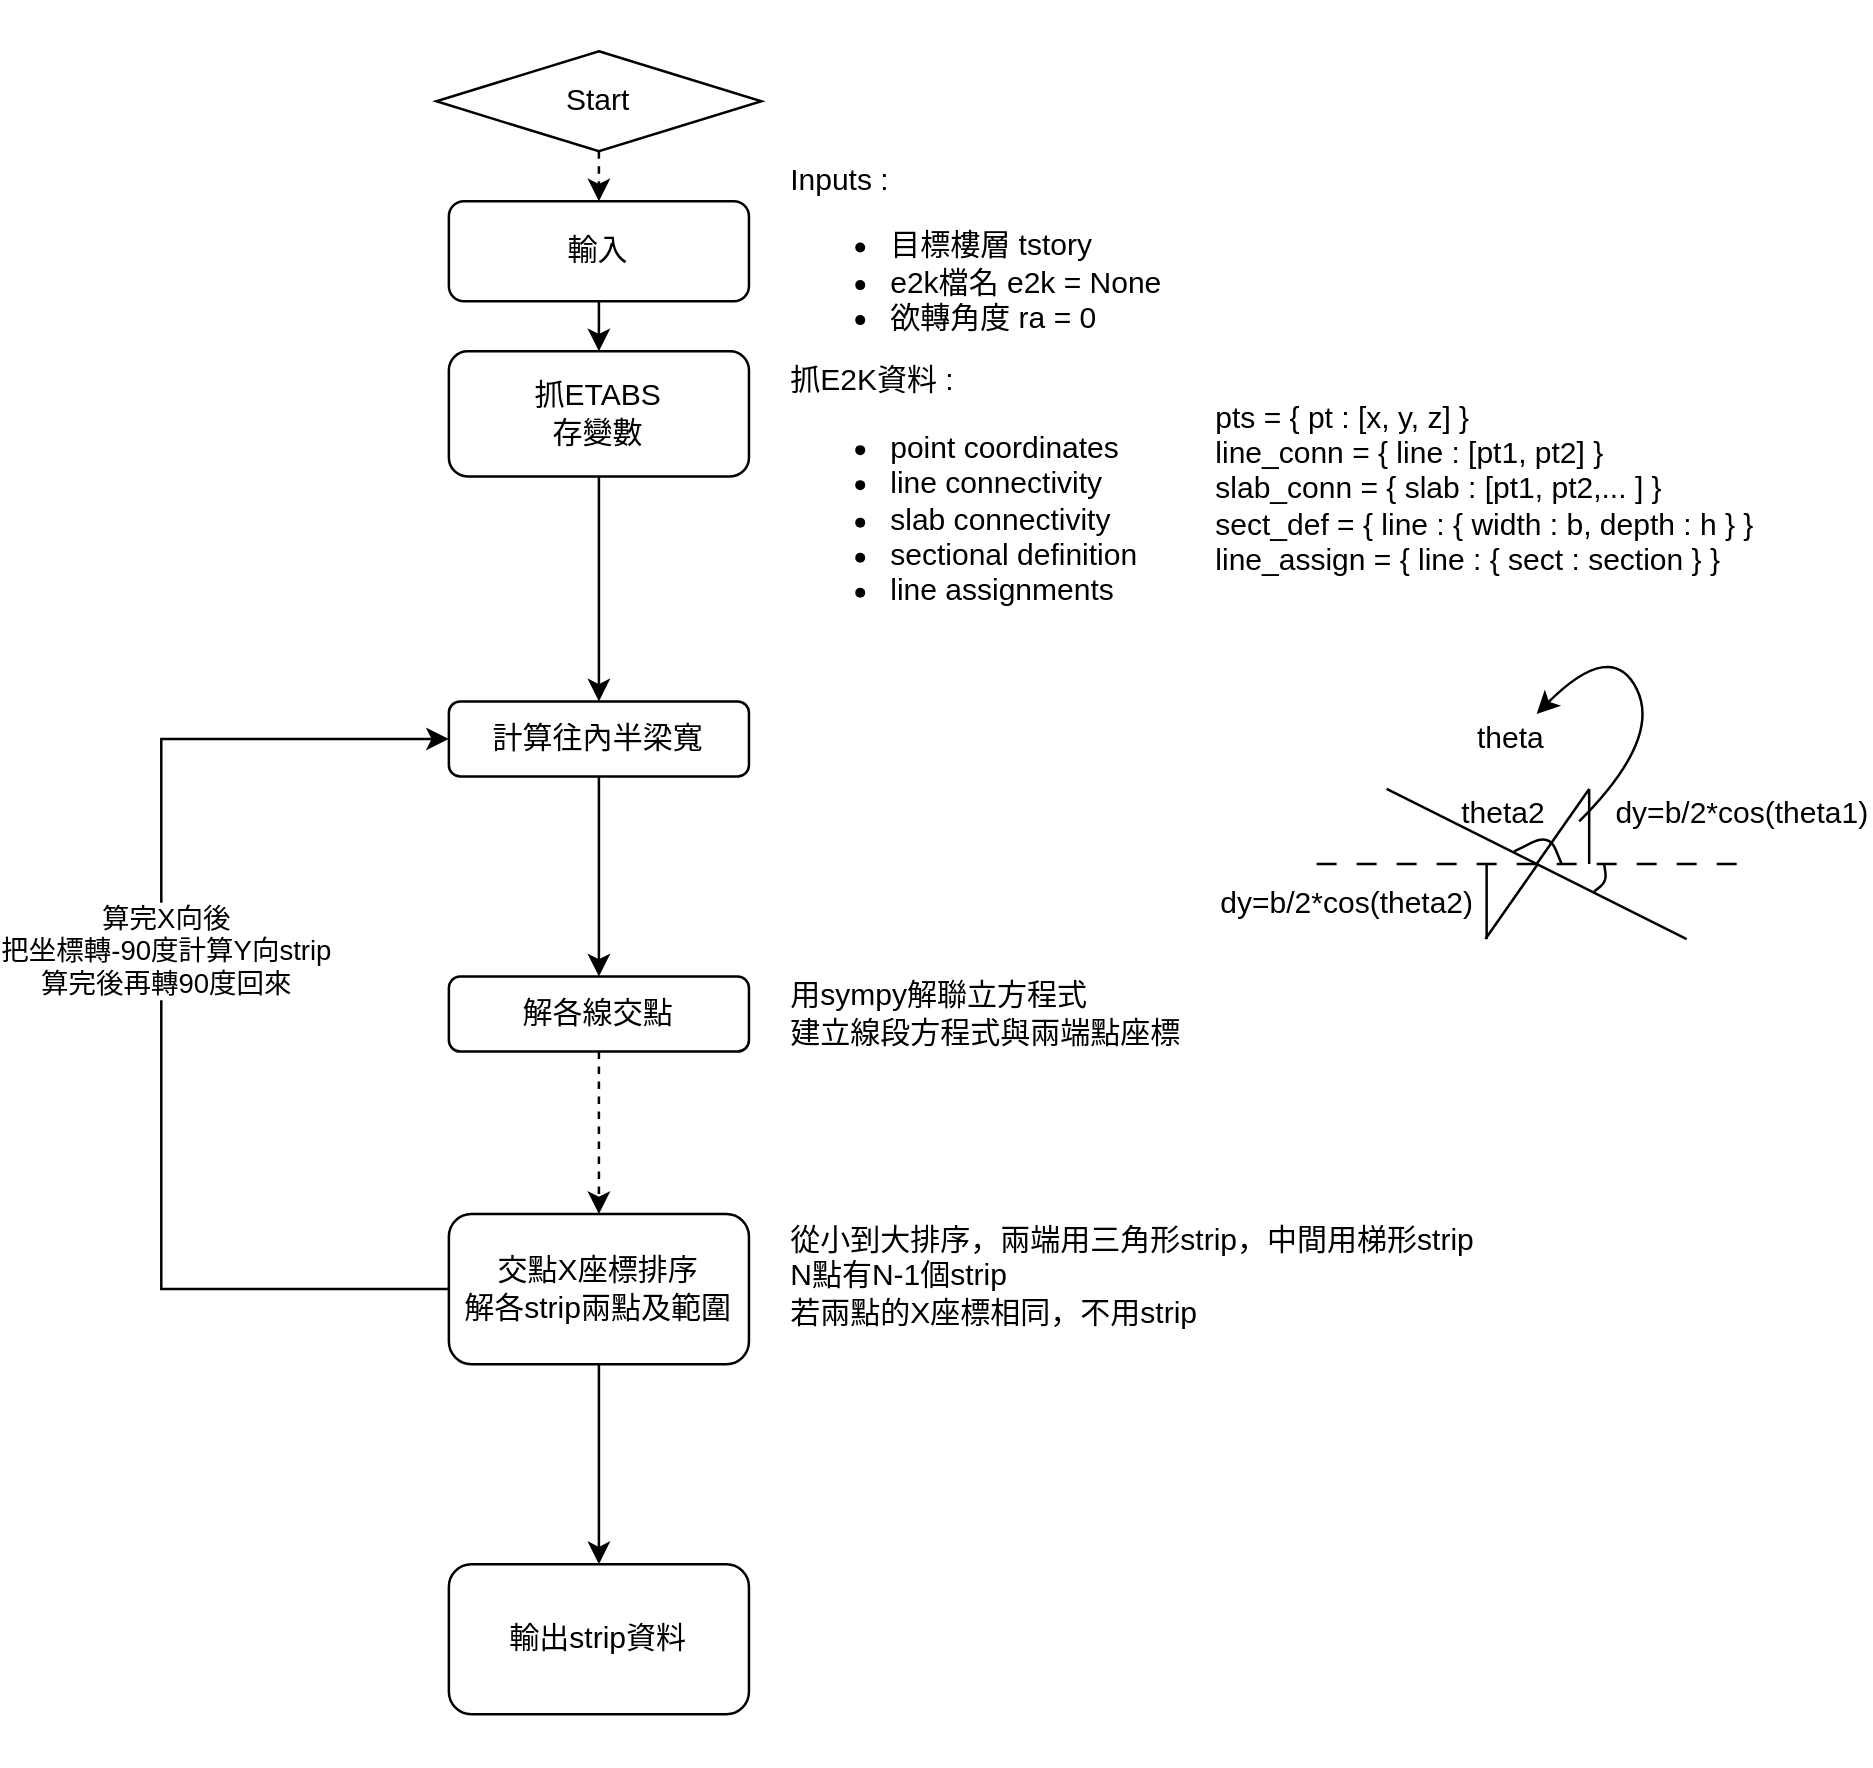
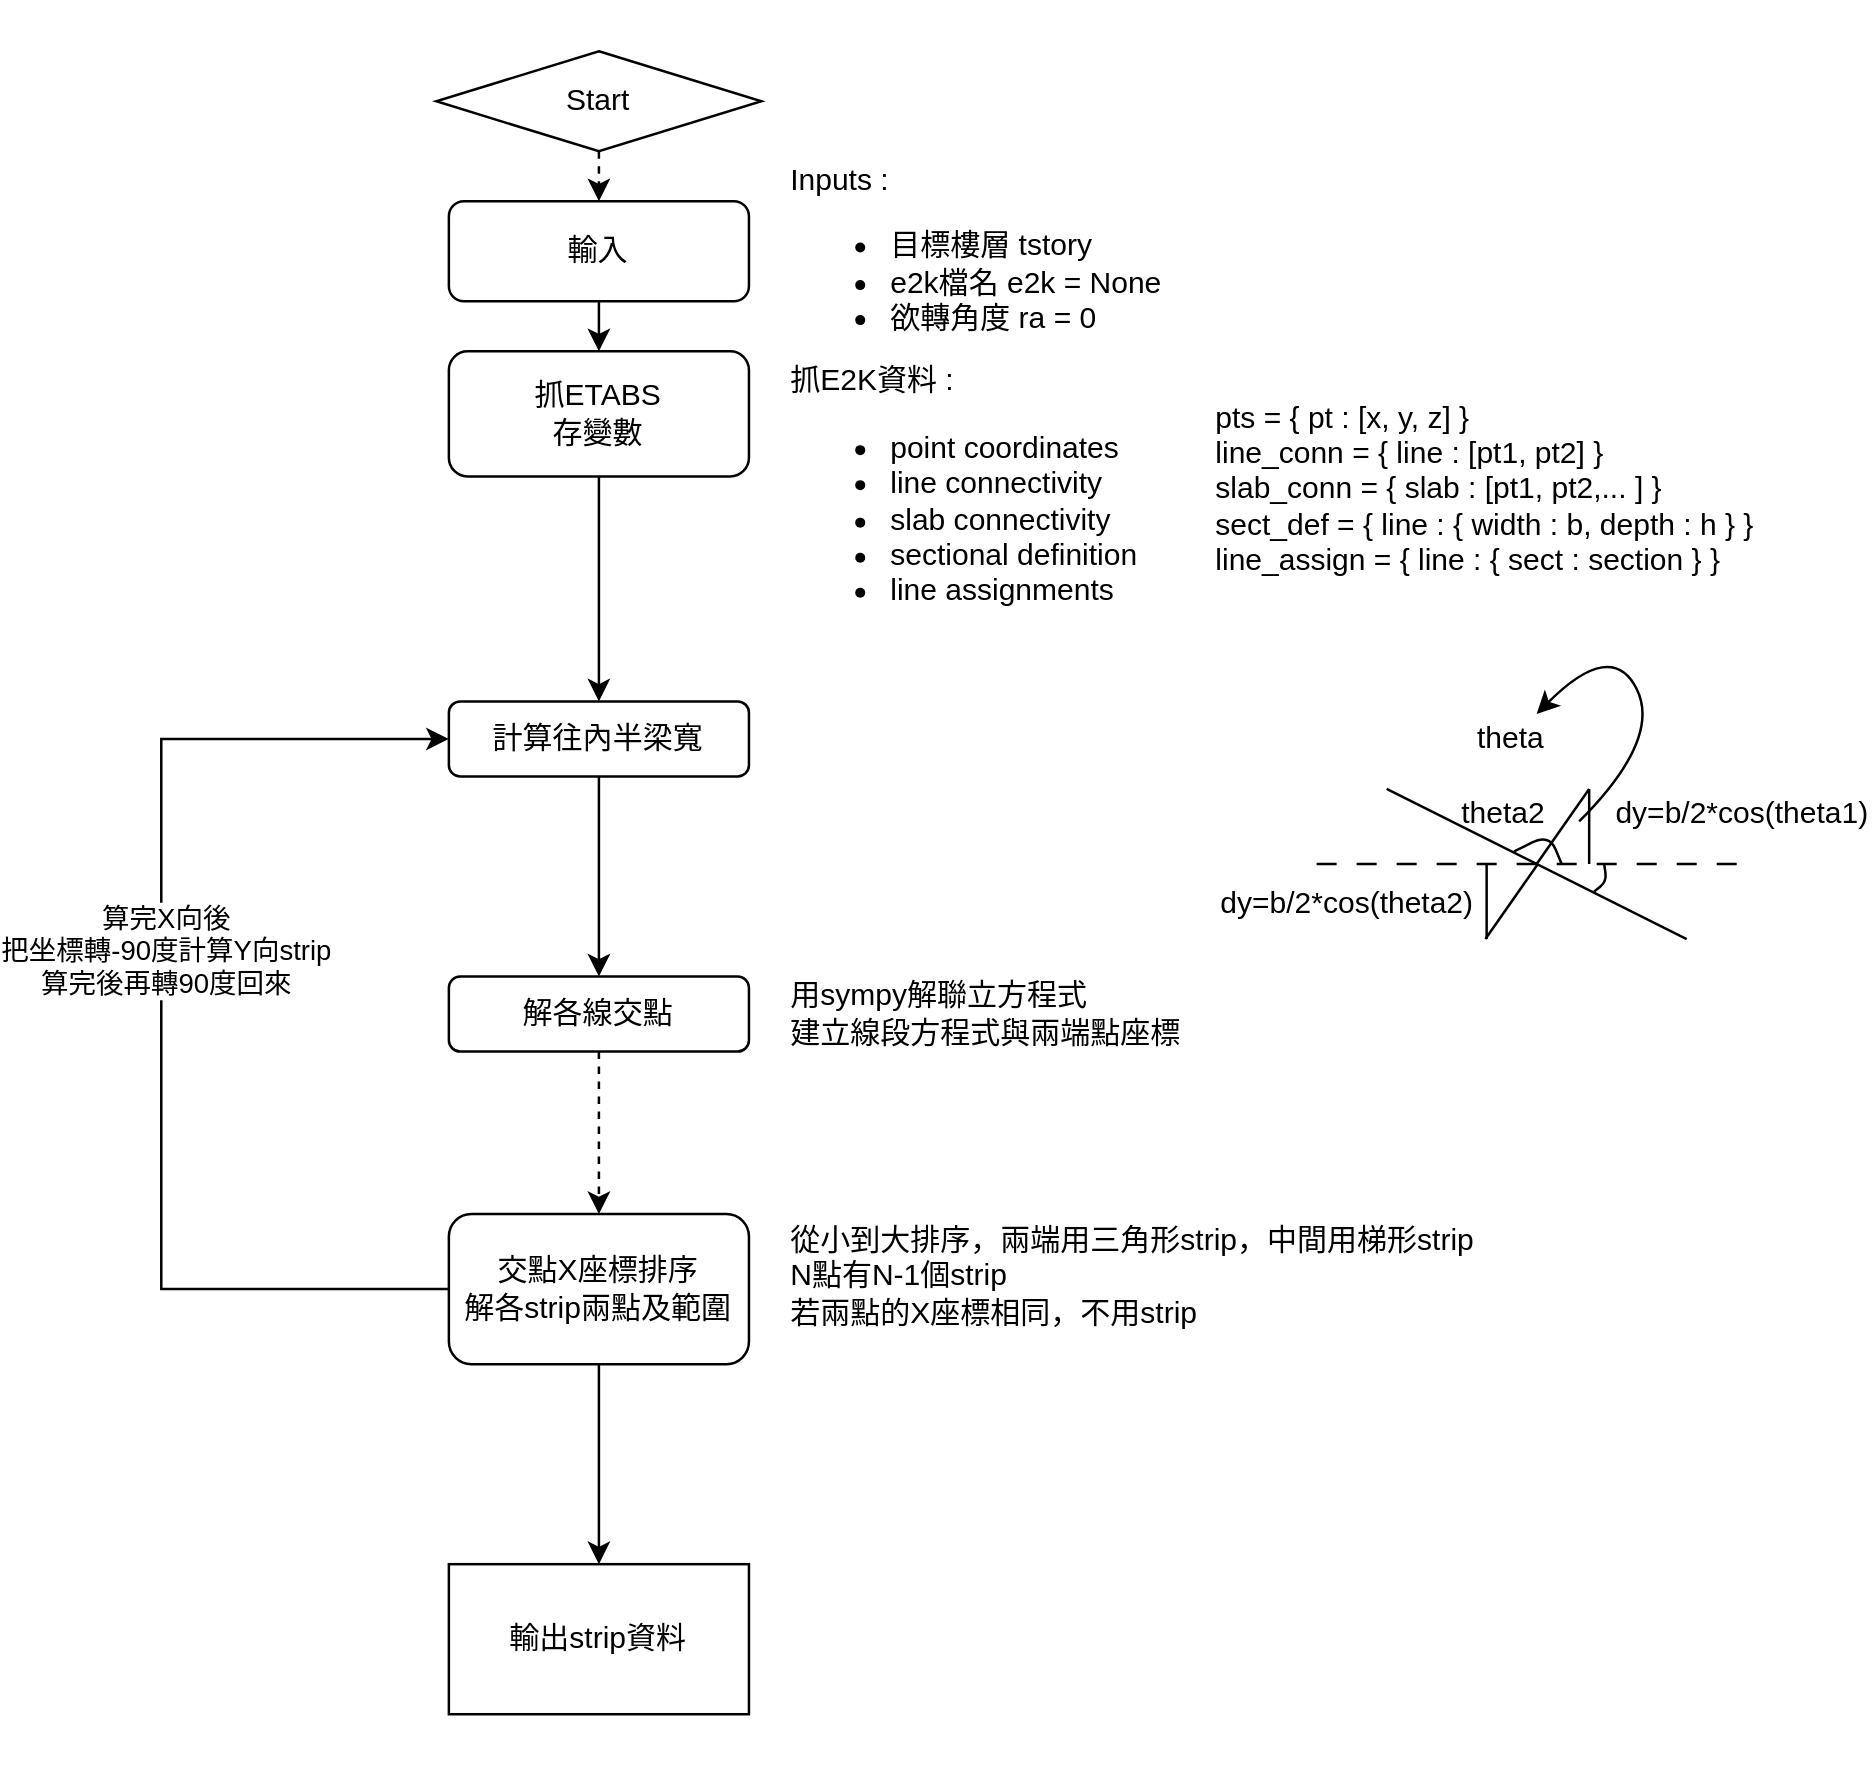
  <mxCell id="0" />
  <mxCell id="1" parent="0" />
  <mxCell id="2" style="edgeStyle=orthogonalEdgeStyle;rounded=0;orthogonalLoop=1;jettySize=auto;html=1;exitX=0.5;exitY=1;exitDx=0;exitDy=0;entryX=0.5;entryY=0;entryDx=0;entryDy=0;dashed=1;" parent="1" source="3" target="8" edge="1"><mxGeometry relative="1" as="geometry" /></mxCell>
  <mxCell id="3" value="Start" style="rhombus;whiteSpace=wrap;html=1;" parent="1" vertex="1"><mxGeometry x="130" y="20" width="130" height="40" as="geometry" /></mxCell>
  <mxCell id="4" style="edgeStyle=orthogonalEdgeStyle;rounded=0;orthogonalLoop=1;jettySize=auto;html=1;exitX=0.5;exitY=1;exitDx=0;exitDy=0;" parent="1" source="5" target="11" edge="1"><mxGeometry relative="1" as="geometry" /></mxCell>
  <mxCell id="5" value="抓ETABS&lt;br&gt;存變數" style="rounded=1;whiteSpace=wrap;html=1;" parent="1" vertex="1"><mxGeometry x="135" y="140" width="120" height="50" as="geometry" /></mxCell>
  <mxCell id="6" value="抓E2K資料 : &lt;br&gt;&lt;ul&gt;&lt;li&gt;point coordinates&lt;/li&gt;&lt;li&gt;line connectivity&lt;/li&gt;&lt;li&gt;slab connectivity&lt;/li&gt;&lt;li&gt;sectional definition&lt;/li&gt;&lt;li&gt;line assignments&lt;/li&gt;&lt;/ul&gt;" style="text;html=1;align=left;verticalAlign=middle;resizable=0;points=[];autosize=1;strokeColor=none;fillColor=none;" parent="1" vertex="1"><mxGeometry x="270" y="140" width="160" height="120" as="geometry" /></mxCell>
  <mxCell id="7" style="edgeStyle=orthogonalEdgeStyle;rounded=0;orthogonalLoop=1;jettySize=auto;html=1;exitX=0.5;exitY=1;exitDx=0;exitDy=0;entryX=0.5;entryY=0;entryDx=0;entryDy=0;" parent="1" source="8" target="5" edge="1"><mxGeometry relative="1" as="geometry" /></mxCell>
  <mxCell id="8" value="輸入" style="rounded=1;whiteSpace=wrap;html=1;" parent="1" vertex="1"><mxGeometry x="135" y="80" width="120" height="40" as="geometry" /></mxCell>
  <mxCell id="9" value="Inputs :&lt;br&gt;&lt;ul&gt;&lt;li style=&quot;border-color: var(--border-color);&quot;&gt;目標樓層 tstory&lt;/li&gt;&lt;li&gt;e2k檔名 e2k = None&lt;/li&gt;&lt;li&gt;欲轉角度 ra = 0&lt;/li&gt;&lt;/ul&gt;" style="text;html=1;align=left;verticalAlign=middle;resizable=0;points=[];autosize=1;strokeColor=none;fillColor=none;" parent="1" vertex="1"><mxGeometry x="270" y="55" width="170" height="100" as="geometry" /></mxCell>
  <mxCell id="10" value="" style="edgeStyle=orthogonalEdgeStyle;rounded=0;orthogonalLoop=1;jettySize=auto;html=1;" parent="1" source="11" target="14" edge="1"><mxGeometry relative="1" as="geometry" /></mxCell>
  <mxCell id="11" value="計算往內半梁寬" style="rounded=1;whiteSpace=wrap;html=1;" parent="1" vertex="1"><mxGeometry x="135" y="280" width="120" height="30" as="geometry" /></mxCell>
  <mxCell id="12" value="pts = { pt : [x, y, z] }&lt;br&gt;line_conn = { line : [pt1, pt2] }&lt;br&gt;slab_conn = { slab : [pt1, pt2,... ] }&lt;br&gt;sect_def = { line : { width : b, depth : h } }&lt;br&gt;line_assign = { line : { sect : section } }" style="text;html=1;align=left;verticalAlign=middle;resizable=0;points=[];autosize=1;strokeColor=none;fillColor=none;" parent="1" vertex="1"><mxGeometry x="440" y="150" width="240" height="90" as="geometry" /></mxCell>
  <mxCell id="13" value="" style="edgeStyle=orthogonalEdgeStyle;rounded=0;orthogonalLoop=1;jettySize=auto;html=1;dashed=1;" parent="1" source="14" target="19" edge="1"><mxGeometry relative="1" as="geometry" /></mxCell>
  <mxCell id="14" value="解各線交點" style="whiteSpace=wrap;html=1;rounded=1;" parent="1" vertex="1"><mxGeometry x="135" y="390" width="120" height="30" as="geometry" /></mxCell>
  <mxCell id="15" value="用sympy解聯立方程式&lt;br&gt;建立線段方程式與兩端點座標" style="text;html=1;align=left;verticalAlign=middle;resizable=0;points=[];autosize=1;strokeColor=none;fillColor=none;" parent="1" vertex="1"><mxGeometry x="270" y="385" width="180" height="40" as="geometry" /></mxCell>
  <mxCell id="16" style="edgeStyle=orthogonalEdgeStyle;rounded=0;orthogonalLoop=1;jettySize=auto;html=1;exitX=0;exitY=0.5;exitDx=0;exitDy=0;entryX=0;entryY=0.5;entryDx=0;entryDy=0;" parent="1" source="19" target="11" edge="1"><mxGeometry relative="1" as="geometry"><Array as="points"><mxPoint x="20" y="515" /><mxPoint x="20" y="295" /></Array></mxGeometry></mxCell>
  <mxCell id="17" value="算完X向後&lt;br&gt;把坐標轉-90度計算Y向strip&lt;br&gt;算完後再轉90度回來" style="edgeLabel;html=1;align=center;verticalAlign=middle;resizable=0;points=[];" parent="16" vertex="1" connectable="0"><mxGeometry x="0.116" y="-1" relative="1" as="geometry"><mxPoint as="offset" /></mxGeometry></mxCell>
  <mxCell id="18" value="" style="edgeStyle=orthogonalEdgeStyle;rounded=0;orthogonalLoop=1;jettySize=auto;html=1;" parent="1" source="19" target="35" edge="1"><mxGeometry relative="1" as="geometry" /></mxCell>
  <mxCell id="19" value="交點X座標排序&lt;br&gt;解各strip兩點及範圍" style="whiteSpace=wrap;html=1;rounded=1;" parent="1" vertex="1"><mxGeometry x="135" y="485" width="120" height="60" as="geometry" /></mxCell>
  <mxCell id="20" value="" style="group" parent="1" vertex="1" connectable="0"><mxGeometry x="480" y="255" width="188" height="130" as="geometry" /></mxCell>
  <mxCell id="21" value="" style="endArrow=none;html=1;rounded=0;" parent="20" edge="1"><mxGeometry width="50" height="50" relative="1" as="geometry"><mxPoint x="150" y="120" as="sourcePoint" /><mxPoint x="30" y="60" as="targetPoint" /></mxGeometry></mxCell>
  <mxCell id="22" value="" style="endArrow=none;html=1;rounded=0;dashed=1;dashPattern=8 8;" parent="20" edge="1"><mxGeometry width="50" height="50" relative="1" as="geometry"><mxPoint x="170" y="90" as="sourcePoint" /><mxPoint y="90" as="targetPoint" /></mxGeometry></mxCell>
  <mxCell id="23" value="" style="endArrow=none;html=1;rounded=0;" parent="20" edge="1"><mxGeometry width="50" height="50" relative="1" as="geometry"><mxPoint x="90" y="90" as="sourcePoint" /><mxPoint x="111" y="60" as="targetPoint" /></mxGeometry></mxCell>
  <mxCell id="24" value="theta2" style="text;html=1;strokeColor=none;fillColor=none;align=center;verticalAlign=middle;whiteSpace=wrap;rounded=0;" parent="20" vertex="1"><mxGeometry x="47" y="55" width="60" height="30" as="geometry" /></mxCell>
  <mxCell id="25" value="dy=b/2*cos(theta1)" style="text;html=1;strokeColor=none;fillColor=none;align=left;verticalAlign=middle;whiteSpace=wrap;rounded=0;" parent="20" vertex="1"><mxGeometry x="120" y="55" width="60" height="30" as="geometry" /></mxCell>
  <mxCell id="26" value="" style="endArrow=none;html=1;rounded=0;" parent="20" edge="1"><mxGeometry width="50" height="50" relative="1" as="geometry"><mxPoint x="111" y="60" as="sourcePoint" /><mxPoint x="111" y="90" as="targetPoint" /></mxGeometry></mxCell>
  <mxCell id="27" value="theta" style="text;html=1;strokeColor=none;fillColor=none;align=center;verticalAlign=middle;whiteSpace=wrap;rounded=0;" parent="20" vertex="1"><mxGeometry x="50" y="30" width="60" height="20" as="geometry" /></mxCell>
  <mxCell id="28" value="" style="curved=1;endArrow=classic;html=1;rounded=0;" parent="20" target="27" edge="1"><mxGeometry width="50" height="50" relative="1" as="geometry"><mxPoint x="107" y="73" as="sourcePoint" /><mxPoint x="183" y="-20" as="targetPoint" /><Array as="points"><mxPoint x="140" y="40" /><mxPoint x="120" /></Array></mxGeometry></mxCell>
  <mxCell id="29" value="" style="endArrow=none;html=1;rounded=0;" parent="20" edge="1"><mxGeometry width="50" height="50" relative="1" as="geometry"><mxPoint x="69.5" y="120" as="sourcePoint" /><mxPoint x="90.5" y="90" as="targetPoint" /></mxGeometry></mxCell>
  <mxCell id="30" value="" style="endArrow=none;html=1;rounded=0;" parent="20" edge="1"><mxGeometry width="50" height="50" relative="1" as="geometry"><mxPoint x="70" y="90" as="sourcePoint" /><mxPoint x="70" y="120" as="targetPoint" /></mxGeometry></mxCell>
  <mxCell id="31" value="dy=b/2*cos(theta2)" style="text;html=1;strokeColor=none;fillColor=none;align=left;verticalAlign=middle;whiteSpace=wrap;rounded=0;" parent="20" vertex="1"><mxGeometry x="-38" y="91" width="113" height="30" as="geometry" /></mxCell>
  <mxCell id="32" value="" style="endArrow=none;html=1;rounded=1;curved=0;" parent="20" edge="1"><mxGeometry width="50" height="50" relative="1" as="geometry"><mxPoint x="100" y="90" as="sourcePoint" /><mxPoint x="81" y="85" as="targetPoint" /><Array as="points"><mxPoint x="95" y="78" /></Array></mxGeometry></mxCell>
  <mxCell id="33" value="" style="endArrow=none;html=1;rounded=1;curved=0;" parent="1" edge="1"><mxGeometry width="50" height="50" relative="1" as="geometry"><mxPoint x="593" y="356" as="sourcePoint" /><mxPoint x="597" y="345" as="targetPoint" /><Array as="points"><mxPoint x="598" y="352" /></Array></mxGeometry></mxCell>
  <mxCell id="34" value="從小到大排序，兩端用三角形strip，中間用梯形strip&lt;br&gt;N點有N-1個strip&lt;br&gt;若兩點的X座標相同，不用strip" style="text;html=1;align=left;verticalAlign=middle;resizable=0;points=[];autosize=1;strokeColor=none;fillColor=none;" parent="1" vertex="1"><mxGeometry x="270" y="480" width="300" height="60" as="geometry" /></mxCell>
- <mxCell id="35" value="輸出strip資料" style="whiteSpace=wrap;html=1;rounded=1;" parent="1" vertex="1"><mxGeometry x="135" y="625" width="120" height="60" as="geometry" /></mxCell>
+ <mxCell id="35" value="輸出strip資料" style="whiteSpace=wrap;html=1;rounded=0;" parent="1" vertex="1"><mxGeometry x="135" y="625" width="120" height="60" as="geometry" /></mxCell>
